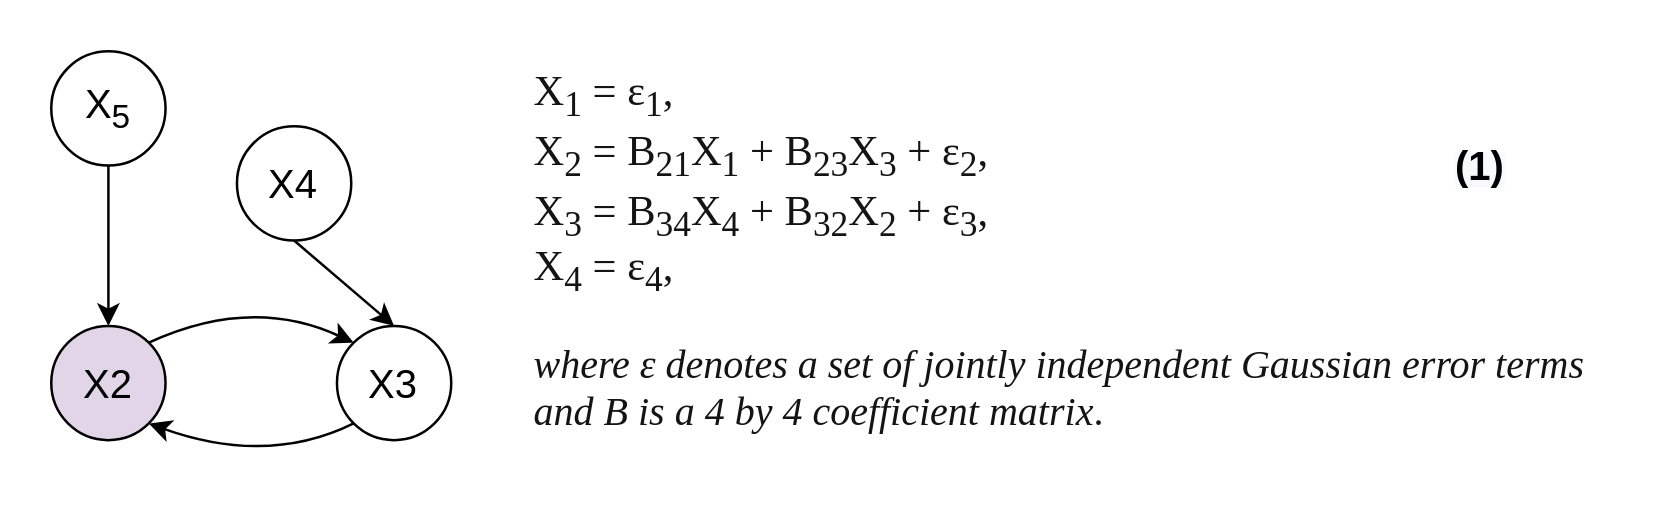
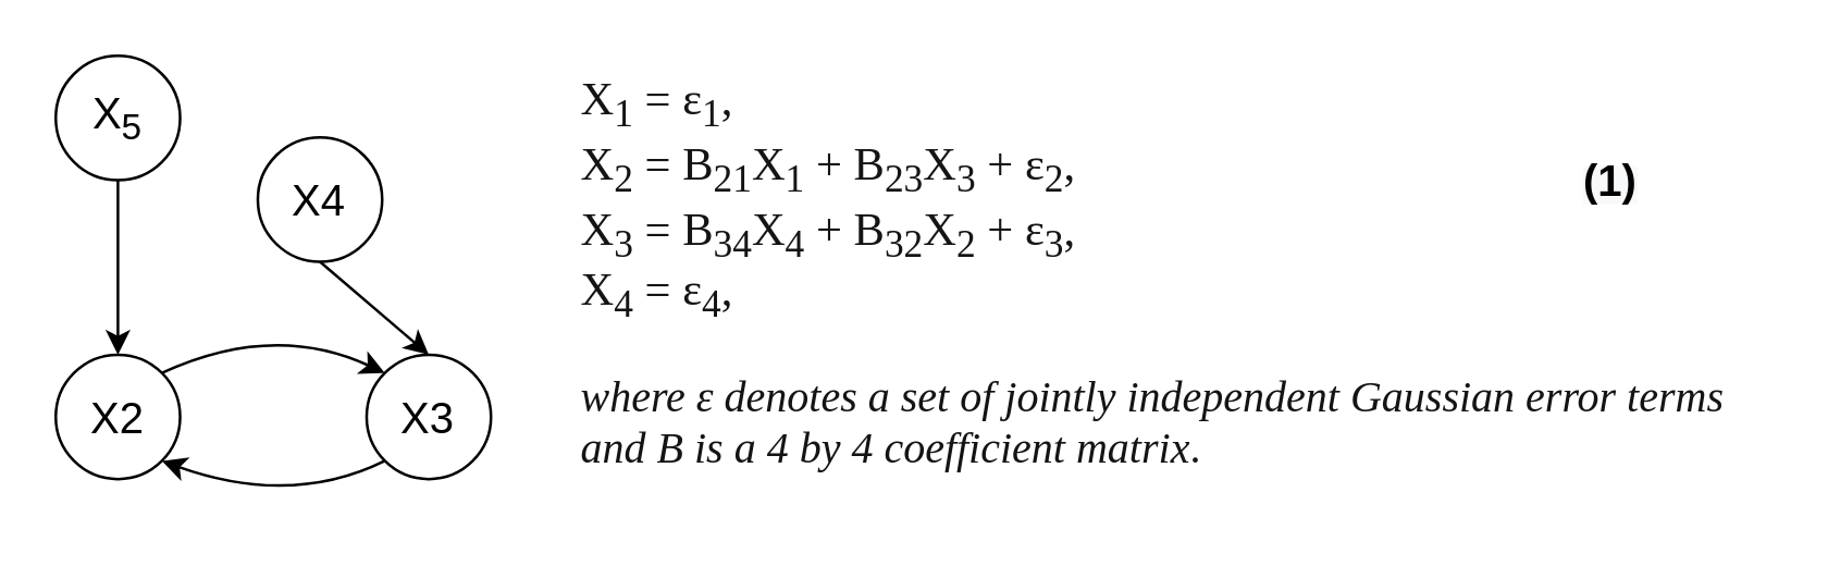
  <mxCell id="0" />
  <mxCell id="1" parent="0" />
  <mxCell id="2" value="" style="group" parent="1" vertex="1" connectable="0"><mxGeometry x="20" y="20" width="160" height="165.86" as="geometry" /></mxCell>
  <mxCell id="3" value="&lt;font style=&quot;font-size: 16px;&quot;&gt;X&lt;sub&gt;5&lt;/sub&gt;&lt;/font&gt;" style="ellipse;whiteSpace=wrap;html=1;aspect=fixed;" parent="2" vertex="1"><mxGeometry width="45.714" height="45.714" as="geometry" /></mxCell>
- <mxCell id="4" value="&lt;font style=&quot;font-size: 16px;&quot;&gt;X2&lt;/font&gt;" style="ellipse;whiteSpace=wrap;html=1;aspect=fixed;fillColor=#e1d5e7;" parent="2" vertex="1"><mxGeometry y="109.875" width="45.714" height="45.714" as="geometry" /></mxCell>
+ <mxCell id="4" value="&lt;font style=&quot;font-size: 16px;&quot;&gt;X2&lt;/font&gt;" style="ellipse;whiteSpace=wrap;html=1;aspect=fixed;" parent="2" vertex="1"><mxGeometry y="109.875" width="45.714" height="45.714" as="geometry" /></mxCell>
  <mxCell id="5" value="" style="endArrow=classic;html=1;rounded=0;entryX=0.5;entryY=0;entryDx=0;entryDy=0;exitX=0.5;exitY=1;exitDx=0;exitDy=0;" parent="2" source="3" target="4" edge="1"><mxGeometry width="50" height="50" relative="1" as="geometry"><mxPoint x="91.429" y="48.833" as="sourcePoint" /><mxPoint x="148.571" y="-12.208" as="targetPoint" /></mxGeometry></mxCell>
  <mxCell id="6" value="&lt;font style=&quot;font-size: 16px;&quot;&gt;X4&lt;/font&gt;" style="ellipse;whiteSpace=wrap;html=1;aspect=fixed;" parent="2" vertex="1"><mxGeometry x="74.286" y="30" width="45.714" height="45.714" as="geometry" /></mxCell>
  <mxCell id="7" value="&lt;font style=&quot;font-size: 16px;&quot;&gt;X3&lt;/font&gt;" style="ellipse;whiteSpace=wrap;html=1;aspect=fixed;" parent="2" vertex="1"><mxGeometry x="114.286" y="109.875" width="45.714" height="45.714" as="geometry" /></mxCell>
  <mxCell id="8" value="" style="endArrow=classic;html=1;rounded=0;entryX=0.5;entryY=0;entryDx=0;entryDy=0;exitX=0.5;exitY=1;exitDx=0;exitDy=0;" parent="2" source="6" target="7" edge="1"><mxGeometry width="50" height="50" relative="1" as="geometry"><mxPoint x="205.714" y="48.833" as="sourcePoint" /><mxPoint x="262.857" y="-12.208" as="targetPoint" /></mxGeometry></mxCell>
  <mxCell id="9" value="" style="endArrow=classic;html=1;exitX=1;exitY=0;exitDx=0;exitDy=0;entryX=0;entryY=0;entryDx=0;entryDy=0;curved=1;" parent="2" source="4" target="7" edge="1"><mxGeometry width="50" height="50" relative="1" as="geometry"><mxPoint x="148.571" y="195.334" as="sourcePoint" /><mxPoint x="205.714" y="134.292" as="targetPoint" /><Array as="points"><mxPoint x="80" y="97.667" /></Array></mxGeometry></mxCell>
  <mxCell id="10" value="" style="endArrow=classic;html=1;exitX=0;exitY=1;exitDx=0;exitDy=0;curved=1;entryX=1;entryY=1;entryDx=0;entryDy=0;" parent="2" source="7" target="4" edge="1"><mxGeometry width="50" height="50" relative="1" as="geometry"><mxPoint x="127.678" y="146.5" as="sourcePoint" /><mxPoint x="45.714" y="146.5" as="targetPoint" /><Array as="points"><mxPoint x="86.697" y="165.86" /></Array></mxGeometry></mxCell>
  <mxCell id="11" value="&lt;p style=&quot;margin: 0in; font-family: &amp;quot;Times New Roman&amp;quot;, serif; text-align: start; font-size: 17px; line-height: 1.3;&quot; class=&quot;MsoNormal&quot;&gt;&lt;font style=&quot;font-size: 17px;&quot;&gt;&lt;span style=&quot;color: rgb(19, 20, 19);&quot;&gt;X&lt;/span&gt;&lt;span style=&quot;color: rgb(19, 20, 19);&quot;&gt;&lt;sub&gt;1&lt;/sub&gt; &lt;/span&gt;&lt;span style=&quot;color: rgb(19, 20, 19);&quot;&gt;= ε&lt;/span&gt;&lt;span style=&quot;color: rgb(19, 20, 19);&quot;&gt;&lt;sub&gt;1&lt;/sub&gt;&lt;/span&gt;&lt;span style=&quot;color: rgb(19, 20, 19);&quot;&gt;,&lt;/span&gt;&lt;/font&gt;&lt;/p&gt;&lt;p style=&quot;margin: 0in; font-family: &amp;quot;Times New Roman&amp;quot;, serif; text-align: start; font-size: 17px;&quot; class=&quot;MsoNormal&quot;&gt;&lt;font style=&quot;font-size: 17px;&quot;&gt;&lt;span style=&quot;color: rgb(19, 20, 19);&quot;&gt;X&lt;/span&gt;&lt;span style=&quot;color: rgb(19, 20, 19);&quot;&gt;&lt;sub&gt;2&lt;/sub&gt; &lt;/span&gt;&lt;span style=&quot;color: rgb(19, 20, 19);&quot;&gt;= B&lt;/span&gt;&lt;span style=&quot;color: rgb(19, 20, 19);&quot;&gt;&lt;sub&gt;21&lt;/sub&gt;&lt;/span&gt;&lt;span style=&quot;color: rgb(19, 20, 19);&quot;&gt;X&lt;/span&gt;&lt;span style=&quot;color: rgb(19, 20, 19);&quot;&gt;&lt;sub&gt;1&lt;/sub&gt; &lt;/span&gt;&lt;span style=&quot;color: rgb(19, 20, 19);&quot;&gt;+ B&lt;/span&gt;&lt;span style=&quot;color: rgb(19, 20, 19);&quot;&gt;&lt;sub&gt;23&lt;/sub&gt;&lt;/span&gt;&lt;span style=&quot;color: rgb(19, 20, 19);&quot;&gt;X&lt;/span&gt;&lt;span style=&quot;color: rgb(19, 20, 19);&quot;&gt;&lt;sub&gt;3&lt;/sub&gt; &lt;/span&gt;&lt;span style=&quot;color: rgb(19, 20, 19);&quot;&gt;+ ε&lt;/span&gt;&lt;span style=&quot;color: rgb(19, 20, 19);&quot;&gt;&lt;sub&gt;2&lt;/sub&gt;&lt;/span&gt;&lt;span style=&quot;color: rgb(19, 20, 19);&quot;&gt;,&lt;/span&gt;&lt;/font&gt;&lt;/p&gt;&lt;p style=&quot;margin: 0in; font-family: &amp;quot;Times New Roman&amp;quot;, serif; text-align: start; font-size: 17px;&quot; class=&quot;MsoNormal&quot;&gt;&lt;font style=&quot;font-size: 17px;&quot;&gt;&lt;span style=&quot;color: rgb(19, 20, 19);&quot;&gt;X&lt;/span&gt;&lt;span style=&quot;color: rgb(19, 20, 19);&quot;&gt;&lt;sub&gt;3&lt;/sub&gt; &lt;/span&gt;&lt;span style=&quot;color: rgb(19, 20, 19);&quot;&gt;= B&lt;/span&gt;&lt;span style=&quot;color: rgb(19, 20, 19);&quot;&gt;&lt;sub&gt;34&lt;/sub&gt;&lt;/span&gt;&lt;span style=&quot;color: rgb(19, 20, 19);&quot;&gt;X&lt;/span&gt;&lt;span style=&quot;color: rgb(19, 20, 19);&quot;&gt;&lt;sub&gt;4&lt;/sub&gt; &lt;/span&gt;&lt;span style=&quot;color: rgb(19, 20, 19);&quot;&gt;+ B&lt;/span&gt;&lt;span style=&quot;color: rgb(19, 20, 19);&quot;&gt;&lt;sub&gt;32&lt;/sub&gt;&lt;/span&gt;&lt;span style=&quot;color: rgb(19, 20, 19);&quot;&gt;X&lt;/span&gt;&lt;span style=&quot;color: rgb(19, 20, 19);&quot;&gt;&lt;sub&gt;2&lt;/sub&gt; &lt;/span&gt;&lt;span style=&quot;color: rgb(19, 20, 19);&quot;&gt;+ ε&lt;/span&gt;&lt;span style=&quot;color: rgb(19, 20, 19);&quot;&gt;&lt;sub&gt;3&lt;/sub&gt;&lt;/span&gt;&lt;span style=&quot;color: rgb(19, 20, 19);&quot;&gt;,&lt;/span&gt;&lt;/font&gt;&lt;/p&gt;&lt;p style=&quot;margin: 0in; font-family: &amp;quot;Times New Roman&amp;quot;, serif; text-align: start; line-height: 18.4px; font-size: 17px;&quot; class=&quot;MsoNormal&quot;&gt;&lt;font style=&quot;font-size: 17px;&quot;&gt;&lt;span style=&quot;line-height: 15.333px; color: rgb(19, 20, 19);&quot;&gt;X&lt;/span&gt;&lt;span style=&quot;line-height: 11.5px; color: rgb(19, 20, 19);&quot;&gt;&lt;sub&gt;4&lt;/sub&gt; &lt;/span&gt;&lt;span style=&quot;line-height: 15.333px; color: rgb(19, 20, 19);&quot;&gt;= ε&lt;/span&gt;&lt;/font&gt;&lt;span style=&quot;line-height: 11.5px; color: rgb(19, 20, 19);&quot;&gt;&lt;font style=&quot;font-size: 17px;&quot;&gt;&lt;sub&gt;4&lt;/sub&gt;,&lt;/font&gt;&lt;span style=&quot;font-size: 7.5pt;&quot;&gt;&lt;/span&gt;&lt;/span&gt;&lt;/p&gt;&lt;p style=&quot;margin: 0in; font-family: &amp;quot;Times New Roman&amp;quot;, serif; text-align: start; line-height: 18.4px; font-size: 17px;&quot; class=&quot;MsoNormal&quot;&gt;&lt;span style=&quot;line-height: 11.5px; color: rgb(19, 20, 19);&quot;&gt;&lt;font style=&quot;font-size: 17px;&quot;&gt;&lt;br&gt;&lt;/font&gt;&lt;/span&gt;&lt;/p&gt;&lt;p style=&quot;margin: 0in; font-family: &amp;quot;Times New Roman&amp;quot;, serif; text-align: start; line-height: 18.4px; font-size: 17px;&quot; class=&quot;MsoNormal&quot;&gt;&lt;span style=&quot;line-height: 11.5px; color: rgb(19, 20, 19);&quot;&gt;&lt;font style=&quot;font-size: 17px;&quot;&gt;&lt;/font&gt;&lt;/span&gt;&lt;/p&gt;&lt;p style=&quot;margin: 0in; font-family: &amp;quot;Times New Roman&amp;quot;, serif; text-align: start;&quot; class=&quot;MsoNormal&quot;&gt;&lt;span style=&quot;color: rgb(19, 20, 19);&quot;&gt;&lt;i style=&quot;&quot;&gt;&lt;font style=&quot;font-size: 16px;&quot;&gt;where ε denotes a set of jointly independent Gaussian error terms&amp;nbsp;&lt;/font&gt;&lt;/i&gt;&lt;/span&gt;&lt;/p&gt;&lt;p style=&quot;margin: 0in; font-family: &amp;quot;Times New Roman&amp;quot;, serif; text-align: start;&quot; class=&quot;MsoNormal&quot;&gt;&lt;span style=&quot;color: rgb(19, 20, 19);&quot;&gt;&lt;font style=&quot;font-size: 16px;&quot;&gt;&lt;i style=&quot;&quot;&gt;and B is a 4 by 4 coefficient matrix&lt;/i&gt;.&lt;/font&gt;&lt;/span&gt;&lt;/p&gt;" style="text;html=1;align=center;verticalAlign=middle;resizable=0;points=[];autosize=1;strokeColor=none;fillColor=none;fontSize=16;" parent="1" vertex="1"><mxGeometry x="200" y="20" width="450" height="160" as="geometry" /></mxCell>
  <mxCell id="12" value="&lt;b style=&quot;color: rgb(0, 0, 0); font-family: Helvetica; font-size: 12px; font-style: normal; font-variant-ligatures: normal; font-variant-caps: normal; letter-spacing: normal; orphans: 2; text-align: center; text-indent: 0px; text-transform: none; widows: 2; word-spacing: 0px; -webkit-text-stroke-width: 0px; background-color: rgb(248, 249, 250); text-decoration-thickness: initial; text-decoration-style: initial; text-decoration-color: initial;&quot;&gt;&lt;font style=&quot;font-size: 16px;&quot;&gt;(1)&lt;/font&gt;&lt;/b&gt;" style="text;whiteSpace=wrap;html=1;fontSize=16;" parent="1" vertex="1"><mxGeometry x="580" y="50" width="50" height="40" as="geometry" /></mxCell>
